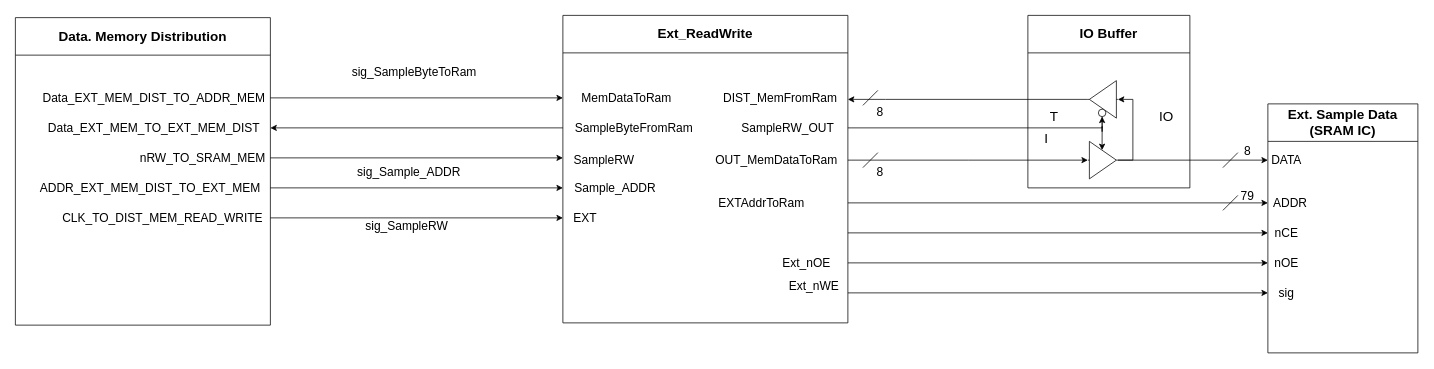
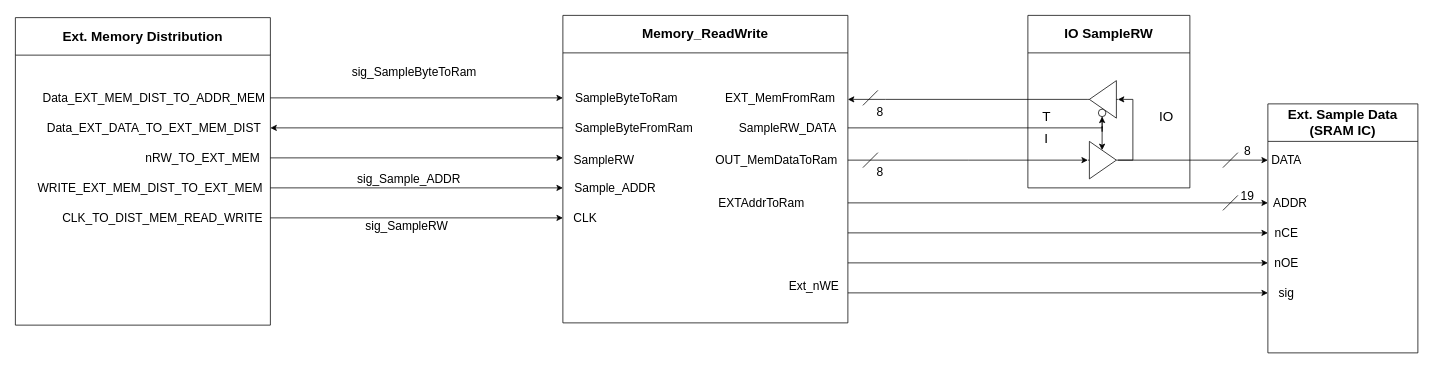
  <mxCell id="0" />
  <mxCell id="1" parent="0" />
  <mxCell id="2" style="edgeStyle=orthogonalEdgeStyle;rounded=0;orthogonalLoop=1;jettySize=auto;html=1;exitX=1;exitY=0.5;exitDx=0;exitDy=0;exitPerimeter=0;" edge="1" parent="1" source="38"><mxGeometry relative="1" as="geometry"><mxPoint x="1130" y="132" as="targetPoint" /><Array as="points"><mxPoint x="1180" y="132" /></Array></mxGeometry></mxCell>
  <mxCell id="3" style="edgeStyle=orthogonalEdgeStyle;rounded=0;orthogonalLoop=1;jettySize=auto;html=1;exitX=1;exitY=0.5;exitDx=0;exitDy=0;exitPerimeter=0;" edge="1" parent="1" source="5"><mxGeometry relative="1" as="geometry"><mxPoint x="1690" y="213" as="targetPoint" /></mxGeometry></mxCell>
  <mxCell id="4" style="edgeStyle=orthogonalEdgeStyle;rounded=0;orthogonalLoop=1;jettySize=auto;html=1;exitX=0;exitY=0.5;exitDx=0;exitDy=0;exitPerimeter=0;startArrow=classic;startFill=1;endArrow=none;endFill=0;" edge="1" parent="1" source="5"><mxGeometry relative="1" as="geometry"><mxPoint x="1130" y="213" as="targetPoint" /></mxGeometry></mxCell>
  <mxCell id="5" value="" style="verticalLabelPosition=bottom;shadow=0;dashed=0;align=center;html=1;verticalAlign=top;shape=mxgraph.electrical.abstract.amplifier;direction=east;" vertex="1" parent="1"><mxGeometry x="1450" y="188" width="40" height="50" as="geometry" /></mxCell>
  <mxCell id="6" style="edgeStyle=orthogonalEdgeStyle;rounded=0;orthogonalLoop=1;jettySize=auto;html=1;exitX=0.5;exitY=1;exitDx=0;exitDy=0;entryX=0.474;entryY=0.232;entryDx=0;entryDy=0;entryPerimeter=0;endArrow=classic;endFill=1;" edge="1" parent="1" source="37" target="5"><mxGeometry relative="1" as="geometry"><mxPoint x="1469" y="198" as="targetPoint" /></mxGeometry></mxCell>
  <mxCell id="7" style="edgeStyle=orthogonalEdgeStyle;rounded=0;orthogonalLoop=1;jettySize=auto;html=1;exitX=0;exitY=0.5;exitDx=0;exitDy=0;exitPerimeter=0;entryX=1;entryY=0.5;entryDx=0;entryDy=0;entryPerimeter=0;endArrow=none;endFill=0;startArrow=classic;startFill=1;" edge="1" parent="1" source="38" target="5"><mxGeometry relative="1" as="geometry" /></mxCell>
  <mxCell id="8" value="&lt;font style=&quot;font-size: 18px;&quot;&gt;IO&lt;/font&gt;" style="text;html=1;align=center;verticalAlign=middle;whiteSpace=wrap;rounded=0;" vertex="1" parent="1"><mxGeometry x="1540" y="145" width="30" height="20" as="geometry" /></mxCell>
  <mxCell id="9" value="&lt;font style=&quot;font-size: 18px;&quot;&gt;Ext. Sample Data&lt;br&gt;(SRAM IC)&lt;/font&gt;" style="swimlane;whiteSpace=wrap;html=1;startSize=50;" vertex="1" parent="1"><mxGeometry x="1690" y="138" width="200" height="332" as="geometry" /></mxCell>
  <mxCell id="10" value="&lt;font style=&quot;font-size: 16px;&quot;&gt;sig&lt;/font&gt;" style="text;html=1;align=center;verticalAlign=middle;whiteSpace=wrap;rounded=0;" vertex="1" parent="9"><mxGeometry y="242" width="50" height="20" as="geometry" /></mxCell>
  <mxCell id="11" value="&lt;font style=&quot;font-size: 16px;&quot;&gt;nOE&lt;/font&gt;" style="text;html=1;align=center;verticalAlign=middle;whiteSpace=wrap;rounded=0;" vertex="1" parent="9"><mxGeometry y="202" width="50" height="20" as="geometry" /></mxCell>
  <mxCell id="12" value="&lt;font style=&quot;font-size: 16px;&quot;&gt;nCE&lt;/font&gt;" style="text;html=1;align=center;verticalAlign=middle;whiteSpace=wrap;rounded=0;" vertex="1" parent="9"><mxGeometry y="162" width="50" height="20" as="geometry" /></mxCell>
  <mxCell id="13" value="&lt;font style=&quot;font-size: 16px;&quot;&gt;ADDR&lt;/font&gt;" style="text;html=1;align=center;verticalAlign=middle;whiteSpace=wrap;rounded=0;" vertex="1" parent="9"><mxGeometry y="122" width="60" height="20" as="geometry" /></mxCell>
  <mxCell id="14" value="&lt;font style=&quot;font-size: 16px;&quot;&gt;DATA&lt;/font&gt;" style="text;html=1;align=center;verticalAlign=middle;whiteSpace=wrap;rounded=0;" vertex="1" parent="9"><mxGeometry y="65" width="50" height="20" as="geometry" /></mxCell>
  <mxCell id="15" style="edgeStyle=orthogonalEdgeStyle;rounded=0;orthogonalLoop=1;jettySize=auto;html=1;entryX=0.5;entryY=1;entryDx=0;entryDy=0;" edge="1" parent="1" target="37"><mxGeometry relative="1" as="geometry"><mxPoint x="1130" y="170" as="sourcePoint" /><mxPoint x="1469" y="160" as="targetPoint" /><Array as="points"><mxPoint x="1469" y="170" /></Array></mxGeometry></mxCell>
  <mxCell id="16" style="edgeStyle=orthogonalEdgeStyle;rounded=0;orthogonalLoop=1;jettySize=auto;html=1;" edge="1" parent="1"><mxGeometry relative="1" as="geometry"><mxPoint x="1690" y="270" as="targetPoint" /><mxPoint x="1130" y="270" as="sourcePoint" /></mxGeometry></mxCell>
  <mxCell id="17" style="edgeStyle=orthogonalEdgeStyle;rounded=0;orthogonalLoop=1;jettySize=auto;html=1;" edge="1" parent="1"><mxGeometry relative="1" as="geometry"><mxPoint x="1130" y="310" as="sourcePoint" /><mxPoint x="1690" y="310" as="targetPoint" /></mxGeometry></mxCell>
  <mxCell id="18" style="edgeStyle=orthogonalEdgeStyle;rounded=0;orthogonalLoop=1;jettySize=auto;html=1;" edge="1" parent="1"><mxGeometry relative="1" as="geometry"><mxPoint x="1690" y="350" as="targetPoint" /><mxPoint x="1130" y="350" as="sourcePoint" /></mxGeometry></mxCell>
  <mxCell id="19" style="edgeStyle=orthogonalEdgeStyle;rounded=0;orthogonalLoop=1;jettySize=auto;html=1;" edge="1" parent="1"><mxGeometry relative="1" as="geometry"><mxPoint x="1690" y="390" as="targetPoint" /><mxPoint x="1130" y="390" as="sourcePoint" /></mxGeometry></mxCell>
  <mxCell id="20" style="edgeStyle=orthogonalEdgeStyle;rounded=0;orthogonalLoop=1;jettySize=auto;html=1;endArrow=none;endFill=0;startArrow=classic;startFill=1;" edge="1" parent="1"><mxGeometry relative="1" as="geometry"><mxPoint x="360" y="130" as="targetPoint" /><mxPoint x="750" y="130" as="sourcePoint" /></mxGeometry></mxCell>
  <mxCell id="21" style="edgeStyle=orthogonalEdgeStyle;rounded=0;orthogonalLoop=1;jettySize=auto;html=1;" edge="1" parent="1"><mxGeometry relative="1" as="geometry"><mxPoint x="360" y="170" as="targetPoint" /><mxPoint x="750" y="170" as="sourcePoint" /></mxGeometry></mxCell>
- <mxCell id="22" value="&lt;font style=&quot;font-size: 18px;&quot;&gt;Ext_ReadWrite&lt;br&gt;&lt;/font&gt;" style="swimlane;whiteSpace=wrap;html=1;startSize=50;" vertex="1" parent="1"><mxGeometry x="750" y="20" width="380" height="410" as="geometry" /></mxCell>
- <mxCell id="23" value="&lt;font style=&quot;font-size: 16px;&quot;&gt;MemDataToRam&lt;/font&gt;" style="text;html=1;align=center;verticalAlign=middle;whiteSpace=wrap;rounded=0;" vertex="1" parent="22"><mxGeometry x="10" y="100" width="150" height="20" as="geometry" /></mxCell>
+ <mxCell id="22" value="&lt;font style=&quot;font-size: 18px;&quot;&gt;Memory_ReadWrite&lt;br&gt;&lt;/font&gt;" style="swimlane;whiteSpace=wrap;html=1;startSize=50;" vertex="1" parent="1"><mxGeometry x="750" y="20" width="380" height="410" as="geometry" /></mxCell>
+ <mxCell id="23" value="&lt;font style=&quot;font-size: 16px;&quot;&gt;SampleByteToRam&lt;/font&gt;" style="text;html=1;align=center;verticalAlign=middle;whiteSpace=wrap;rounded=0;" vertex="1" parent="22"><mxGeometry x="10" y="100" width="150" height="20" as="geometry" /></mxCell>
  <mxCell id="24" value="&lt;font style=&quot;font-size: 16px;&quot;&gt;SampleByteFromRam&lt;/font&gt;" style="text;html=1;align=center;verticalAlign=middle;whiteSpace=wrap;rounded=0;" vertex="1" parent="22"><mxGeometry x="10" y="140" width="170" height="20" as="geometry" /></mxCell>
  <mxCell id="25" value="&lt;font style=&quot;font-size: 16px;&quot;&gt;SampleRW&lt;/font&gt;" style="text;html=1;align=center;verticalAlign=middle;whiteSpace=wrap;rounded=0;" vertex="1" parent="22"><mxGeometry x="10" y="183" width="90" height="20" as="geometry" /></mxCell>
  <mxCell id="26" value="&lt;font style=&quot;font-size: 16px;&quot;&gt;Sample_ADDR&lt;/font&gt;" style="text;html=1;align=center;verticalAlign=middle;whiteSpace=wrap;rounded=0;" vertex="1" parent="22"><mxGeometry x="10" y="220" width="120" height="20" as="geometry" /></mxCell>
- <mxCell id="27" value="&lt;font style=&quot;font-size: 16px;&quot;&gt;EXT&lt;/font&gt;" style="text;html=1;align=center;verticalAlign=middle;whiteSpace=wrap;rounded=0;" vertex="1" parent="22"><mxGeometry x="10" y="260" width="40" height="20" as="geometry" /></mxCell>
- <mxCell id="28" value="&lt;font style=&quot;font-size: 16px;&quot;&gt;SampleRW_OUT&lt;/font&gt;" style="text;html=1;align=center;verticalAlign=middle;whiteSpace=wrap;rounded=0;" vertex="1" parent="22"><mxGeometry x="230" y="140" width="140" height="20" as="geometry" /></mxCell>
+ <mxCell id="27" value="&lt;font style=&quot;font-size: 16px;&quot;&gt;CLK&lt;/font&gt;" style="text;html=1;align=center;verticalAlign=middle;whiteSpace=wrap;rounded=0;" vertex="1" parent="22"><mxGeometry x="10" y="260" width="40" height="20" as="geometry" /></mxCell>
+ <mxCell id="28" value="&lt;font style=&quot;font-size: 16px;&quot;&gt;SampleRW_DATA&lt;/font&gt;" style="text;html=1;align=center;verticalAlign=middle;whiteSpace=wrap;rounded=0;" vertex="1" parent="22"><mxGeometry x="230" y="140" width="140" height="20" as="geometry" /></mxCell>
  <mxCell id="29" value="&lt;font style=&quot;font-size: 16px;&quot;&gt;OUT_MemDataToRam&lt;/font&gt;" style="text;html=1;align=center;verticalAlign=middle;whiteSpace=wrap;rounded=0;" vertex="1" parent="22"><mxGeometry x="200" y="183" width="170" height="20" as="geometry" /></mxCell>
- <mxCell id="30" value="&lt;font style=&quot;font-size: 16px;&quot;&gt;DIST_MemFromRam&lt;/font&gt;" style="text;html=1;align=center;verticalAlign=middle;whiteSpace=wrap;rounded=0;" vertex="1" parent="22"><mxGeometry x="210" y="100" width="160" height="20" as="geometry" /></mxCell>
+ <mxCell id="30" value="&lt;font style=&quot;font-size: 16px;&quot;&gt;EXT_MemFromRam&lt;/font&gt;" style="text;html=1;align=center;verticalAlign=middle;whiteSpace=wrap;rounded=0;" vertex="1" parent="22"><mxGeometry x="210" y="100" width="160" height="20" as="geometry" /></mxCell>
  <mxCell id="31" value="&lt;font style=&quot;font-size: 16px;&quot;&gt;EXTAddrToRam&lt;/font&gt;" style="text;html=1;align=center;verticalAlign=middle;whiteSpace=wrap;rounded=0;" vertex="1" parent="22"><mxGeometry x="200" y="240" width="130" height="20" as="geometry" /></mxCell>
- <mxCell id="32" value="&lt;font style=&quot;font-size: 16px;&quot;&gt;Ext_nOE&lt;/font&gt;" style="text;html=1;align=center;verticalAlign=middle;whiteSpace=wrap;rounded=0;" vertex="1" parent="22"><mxGeometry x="290" y="320" width="70" height="20" as="geometry" /></mxCell>
  <mxCell id="33" value="&lt;font style=&quot;font-size: 16px;&quot;&gt;Ext_nWE&lt;/font&gt;" style="text;html=1;align=center;verticalAlign=middle;whiteSpace=wrap;rounded=0;" vertex="1" parent="22"><mxGeometry x="300" y="350" width="70" height="20" as="geometry" /></mxCell>
- <mxCell id="34" value="&lt;span style=&quot;font-size: 18px;&quot;&gt;IO Buffer&lt;/span&gt;" style="swimlane;whiteSpace=wrap;html=1;startSize=50;" vertex="1" parent="1"><mxGeometry x="1370" y="20" width="216" height="230" as="geometry" /></mxCell>
- <mxCell id="35" value="&lt;font style=&quot;font-size: 18px;&quot;&gt;T&lt;/font&gt;" style="text;html=1;align=center;verticalAlign=middle;whiteSpace=wrap;rounded=0;" vertex="1" parent="34"><mxGeometry x="20" y="125" width="30" height="20" as="geometry" /></mxCell>
+ <mxCell id="34" value="&lt;span style=&quot;font-size: 18px;&quot;&gt;IO SampleRW&lt;/span&gt;" style="swimlane;whiteSpace=wrap;html=1;startSize=50;" vertex="1" parent="1"><mxGeometry x="1370" y="20" width="216" height="230" as="geometry" /></mxCell>
+ <mxCell id="35" value="&lt;font style=&quot;font-size: 18px;&quot;&gt;T&lt;/font&gt;" style="text;html=1;align=center;verticalAlign=middle;whiteSpace=wrap;rounded=0;" vertex="1" parent="34"><mxGeometry x="10" y="125" width="30" height="20" as="geometry" /></mxCell>
  <mxCell id="36" value="&lt;font style=&quot;font-size: 18px;&quot;&gt;I&lt;/font&gt;" style="text;html=1;align=center;verticalAlign=middle;whiteSpace=wrap;rounded=0;" vertex="1" parent="34"><mxGeometry x="10" y="155" width="30" height="20" as="geometry" /></mxCell>
  <mxCell id="37" value="" style="ellipse;whiteSpace=wrap;html=1;aspect=fixed;" vertex="1" parent="34"><mxGeometry x="94" y="125" width="10" height="10" as="geometry" /></mxCell>
  <mxCell id="38" value="" style="verticalLabelPosition=bottom;shadow=0;dashed=0;align=center;html=1;verticalAlign=top;shape=mxgraph.electrical.abstract.amplifier;direction=west;" vertex="1" parent="34"><mxGeometry x="80" y="87" width="40" height="50" as="geometry" /></mxCell>
- <mxCell id="39" value="&lt;font style=&quot;font-size: 16px;&quot;&gt;79&lt;/font&gt;" style="text;html=1;align=center;verticalAlign=middle;whiteSpace=wrap;rounded=0;" vertex="1" parent="1"><mxGeometry x="1650" y="250" width="26" height="20" as="geometry" /></mxCell>
+ <mxCell id="39" value="&lt;font style=&quot;font-size: 16px;&quot;&gt;19&lt;/font&gt;" style="text;html=1;align=center;verticalAlign=middle;whiteSpace=wrap;rounded=0;" vertex="1" parent="1"><mxGeometry x="1650" y="250" width="26" height="20" as="geometry" /></mxCell>
  <mxCell id="40" value="&lt;font style=&quot;font-size: 16px;&quot;&gt;8&lt;/font&gt;" style="text;html=1;align=center;verticalAlign=middle;whiteSpace=wrap;rounded=0;" vertex="1" parent="1"><mxGeometry x="1650" y="190" width="26" height="20" as="geometry" /></mxCell>
  <mxCell id="41" value="" style="endArrow=none;html=1;rounded=0;" edge="1" parent="1"><mxGeometry width="50" height="50" relative="1" as="geometry"><mxPoint x="1630" y="280" as="sourcePoint" /><mxPoint x="1650" y="260" as="targetPoint" /></mxGeometry></mxCell>
  <mxCell id="42" value="" style="endArrow=none;html=1;rounded=0;" edge="1" parent="1"><mxGeometry width="50" height="50" relative="1" as="geometry"><mxPoint x="1630" y="223" as="sourcePoint" /><mxPoint x="1650" y="203" as="targetPoint" /></mxGeometry></mxCell>
  <mxCell id="43" style="edgeStyle=orthogonalEdgeStyle;rounded=0;orthogonalLoop=1;jettySize=auto;html=1;" edge="1" parent="1"><mxGeometry relative="1" as="geometry"><mxPoint x="750" y="210" as="targetPoint" /><mxPoint x="360" y="210" as="sourcePoint" /></mxGeometry></mxCell>
  <mxCell id="44" style="edgeStyle=orthogonalEdgeStyle;rounded=0;orthogonalLoop=1;jettySize=auto;html=1;" edge="1" parent="1"><mxGeometry relative="1" as="geometry"><mxPoint x="750" y="250" as="targetPoint" /><mxPoint x="360" y="250" as="sourcePoint" /></mxGeometry></mxCell>
  <mxCell id="45" style="edgeStyle=orthogonalEdgeStyle;rounded=0;orthogonalLoop=1;jettySize=auto;html=1;" edge="1" parent="1"><mxGeometry relative="1" as="geometry"><mxPoint x="750" y="290" as="targetPoint" /><mxPoint x="360" y="290" as="sourcePoint" /></mxGeometry></mxCell>
- <mxCell id="46" value="&lt;font style=&quot;font-size: 18px;&quot;&gt;Data. Memory Distribution&lt;/font&gt;" style="swimlane;whiteSpace=wrap;html=1;startSize=50;" vertex="1" parent="1"><mxGeometry x="20" y="23" width="340" height="410" as="geometry" /></mxCell>
+ <mxCell id="46" value="&lt;font style=&quot;font-size: 18px;&quot;&gt;Ext. Memory Distribution&lt;/font&gt;" style="swimlane;whiteSpace=wrap;html=1;startSize=50;" vertex="1" parent="1"><mxGeometry x="20" y="23" width="340" height="410" as="geometry" /></mxCell>
  <mxCell id="47" value="&lt;span style=&quot;font-size: 16px;&quot;&gt;Data_EXT_MEM_DIST_TO_ADDR_MEM&lt;/span&gt;" style="text;html=1;align=center;verticalAlign=middle;whiteSpace=wrap;rounded=0;" vertex="1" parent="46"><mxGeometry x="40" y="97" width="290" height="20" as="geometry" /></mxCell>
- <mxCell id="48" value="&lt;span style=&quot;font-size: 16px;&quot;&gt;Data_EXT_MEM_TO_EXT_MEM_DIST&lt;/span&gt;" style="text;html=1;align=center;verticalAlign=middle;whiteSpace=wrap;rounded=0;" vertex="1" parent="46"><mxGeometry x="40" y="137" width="290" height="20" as="geometry" /></mxCell>
- <mxCell id="49" value="&lt;span style=&quot;font-size: 16px;&quot;&gt;nRW_TO_SRAM_MEM&lt;/span&gt;" style="text;html=1;align=center;verticalAlign=middle;whiteSpace=wrap;rounded=0;" vertex="1" parent="46"><mxGeometry x="170" y="177" width="160" height="20" as="geometry" /></mxCell>
- <mxCell id="50" value="&lt;span style=&quot;font-size: 16px;&quot;&gt;ADDR_EXT_MEM_DIST_TO_EXT_MEM&lt;/span&gt;" style="text;html=1;align=center;verticalAlign=middle;whiteSpace=wrap;rounded=0;" vertex="1" parent="46"><mxGeometry x="30" y="217" width="300" height="20" as="geometry" /></mxCell>
+ <mxCell id="48" value="&lt;span style=&quot;font-size: 16px;&quot;&gt;Data_EXT_DATA_TO_EXT_MEM_DIST&lt;/span&gt;" style="text;html=1;align=center;verticalAlign=middle;whiteSpace=wrap;rounded=0;" vertex="1" parent="46"><mxGeometry x="40" y="137" width="290" height="20" as="geometry" /></mxCell>
+ <mxCell id="49" value="&lt;span style=&quot;font-size: 16px;&quot;&gt;nRW_TO_EXT_MEM&lt;/span&gt;" style="text;html=1;align=center;verticalAlign=middle;whiteSpace=wrap;rounded=0;" vertex="1" parent="46"><mxGeometry x="170" y="177" width="160" height="20" as="geometry" /></mxCell>
+ <mxCell id="50" value="&lt;span style=&quot;font-size: 16px;&quot;&gt;WRITE_EXT_MEM_DIST_TO_EXT_MEM&lt;/span&gt;" style="text;html=1;align=center;verticalAlign=middle;whiteSpace=wrap;rounded=0;" vertex="1" parent="46"><mxGeometry x="30" y="217" width="300" height="20" as="geometry" /></mxCell>
  <mxCell id="51" value="&lt;span style=&quot;font-size: 16px;&quot;&gt;CLK_TO_DIST_MEM_READ_WRITE&lt;/span&gt;" style="text;html=1;align=center;verticalAlign=middle;whiteSpace=wrap;rounded=0;" vertex="1" parent="46"><mxGeometry x="63" y="257" width="267" height="20" as="geometry" /></mxCell>
  <mxCell id="52" value="&lt;font style=&quot;font-size: 16px;&quot;&gt;sig_SampleByteToRam&lt;/font&gt;" style="text;html=1;align=center;verticalAlign=middle;whiteSpace=wrap;rounded=0;" vertex="1" parent="1"><mxGeometry x="467" y="85" width="170" height="20" as="geometry" /></mxCell>
  <mxCell id="53" value="&lt;font style=&quot;font-size: 16px;&quot;&gt;sig_SampleRW&lt;/font&gt;" style="text;html=1;align=center;verticalAlign=middle;whiteSpace=wrap;rounded=0;" vertex="1" parent="1"><mxGeometry x="482" y="290" width="120" height="20" as="geometry" /></mxCell>
- <mxCell id="54" value="&lt;font style=&quot;font-size: 16px;&quot;&gt;sig_Sample_ADDR&lt;/font&gt;" style="text;html=1;align=center;verticalAlign=middle;whiteSpace=wrap;rounded=0;" vertex="1" parent="1"><mxGeometry x="485" y="218" width="120" height="20" as="geometry" /></mxCell>
+ <mxCell id="54" value="&lt;font style=&quot;font-size: 16px;&quot;&gt;sig_Sample_ADDR&lt;/font&gt;" style="text;html=1;align=center;verticalAlign=middle;whiteSpace=wrap;rounded=0;" vertex="1" parent="1"><mxGeometry x="485" y="228" width="120" height="20" as="geometry" /></mxCell>
  <mxCell id="55" value="&lt;font style=&quot;font-size: 16px;&quot;&gt;8&lt;/font&gt;" style="text;html=1;align=center;verticalAlign=middle;whiteSpace=wrap;rounded=0;" vertex="1" parent="1"><mxGeometry x="1160" y="138" width="26" height="20" as="geometry" /></mxCell>
  <mxCell id="56" value="&lt;font style=&quot;font-size: 16px;&quot;&gt;8&lt;/font&gt;" style="text;html=1;align=center;verticalAlign=middle;whiteSpace=wrap;rounded=0;" vertex="1" parent="1"><mxGeometry x="1160" y="218" width="26" height="20" as="geometry" /></mxCell>
  <mxCell id="57" value="" style="endArrow=none;html=1;rounded=0;" edge="1" parent="1"><mxGeometry width="50" height="50" relative="1" as="geometry"><mxPoint x="1150" y="140" as="sourcePoint" /><mxPoint x="1170" y="120" as="targetPoint" /></mxGeometry></mxCell>
  <mxCell id="58" value="" style="endArrow=none;html=1;rounded=0;" edge="1" parent="1"><mxGeometry width="50" height="50" relative="1" as="geometry"><mxPoint x="1150" y="223" as="sourcePoint" /><mxPoint x="1170" y="203" as="targetPoint" /></mxGeometry></mxCell>
